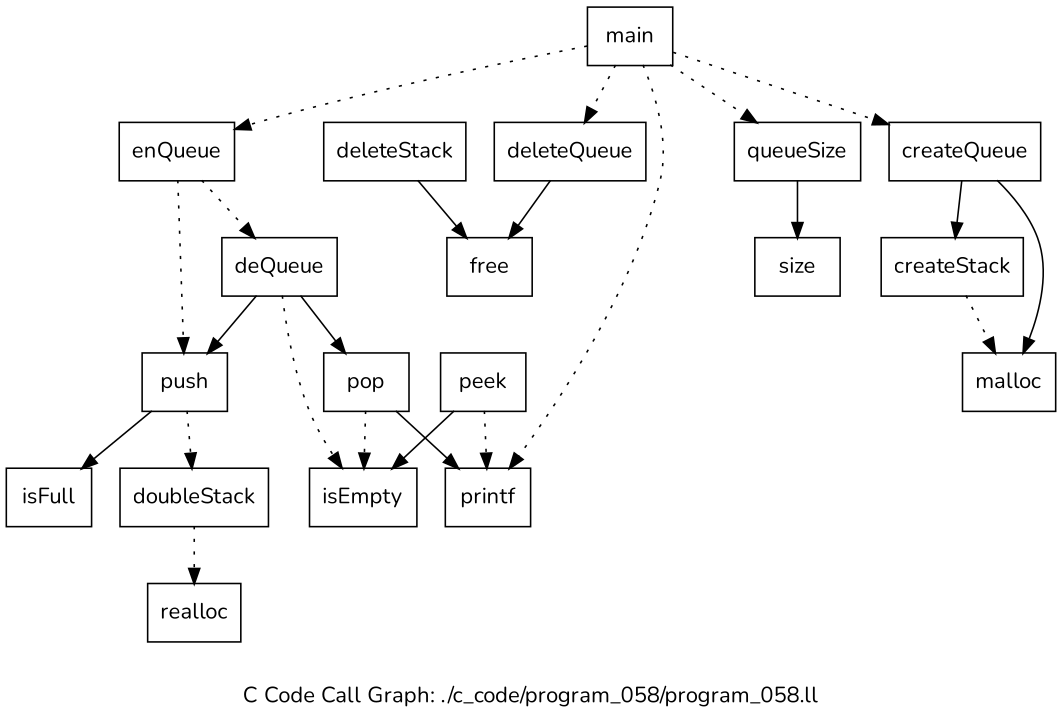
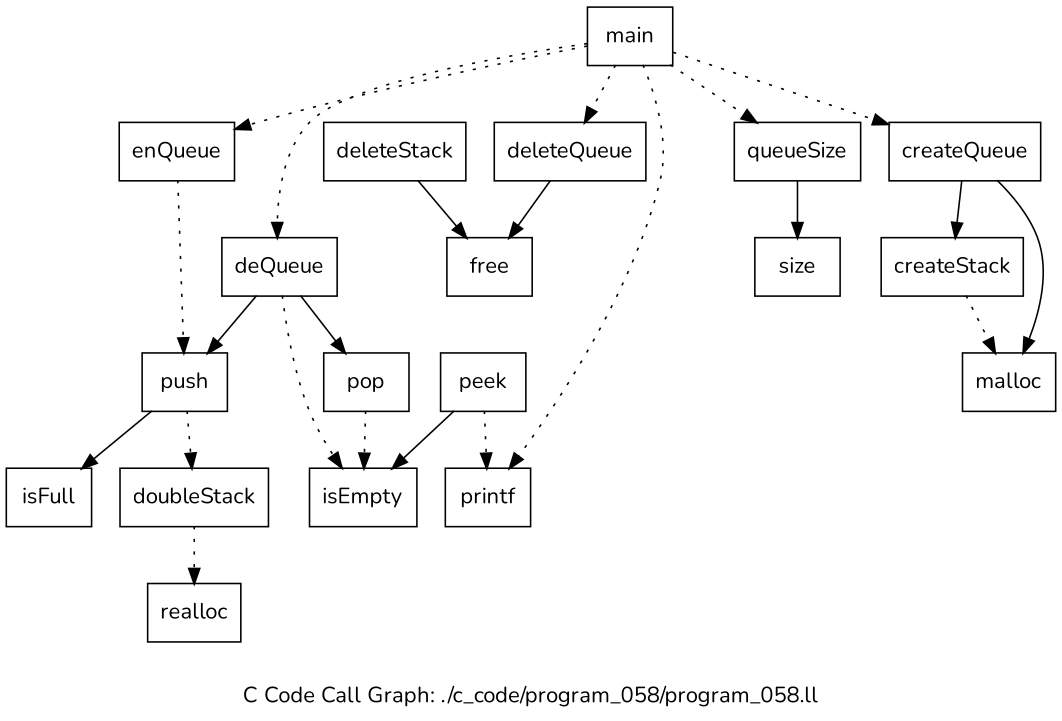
  digraph {
    fontname=Nunito
    label="C Code Call Graph: ./c_code/program_058/program_058.ll"
    node [fontname=Nunito shape=record]
    edge [fontname=Nunito style=dotted]
    n1 [label="{createStack}"]
    n2 [label="{malloc}"]
    n3 [label="{isEmpty}"]
    n4 [label="{size}"]
    n5 [label="{isFull}"]
    n6 [label="{doubleStack}"]
    n7 [label="{realloc}"]
    n8 [label="{push}"]
    n9 [label="{pop}"]
    n10 [label="{printf}"]
    n11 [label="{peek}"]
    n12 [label="{deleteStack}"]
    n13 [label="{free}"]
    n14 [label="{queueSize}"]
    n15 [label="{createQueue}"]
    n16 [label="{enQueue}"]
    n17 [label="{deQueue}"]
    n18 [label="{deleteQueue}"]
    n19 [label="{main}"]
    n1 -> n2
    n6 -> n7
    n8 -> n5 [style=solid]
    n8 -> n6
    n9 -> n3
-   n9 -> n10 [style=solid]
    n11 -> n3 [style=solid]
    n11 -> n10
    n12 -> n13 [style=solid]
    n14 -> n4 [style=solid]
    n15 -> n1 [style=solid]
    n15 -> n2 [style=solid]
    n16 -> n8
    n17 -> n3
    n17 -> n8 [style=solid]
    n17 -> n9 [style=solid]
    n18 -> n13 [style=solid]
    n19 -> n10
    n19 -> n14
    n19 -> n15
    n19 -> n16
-   n16 -> n17
+   n19 -> n17
    n19 -> n18
  }
